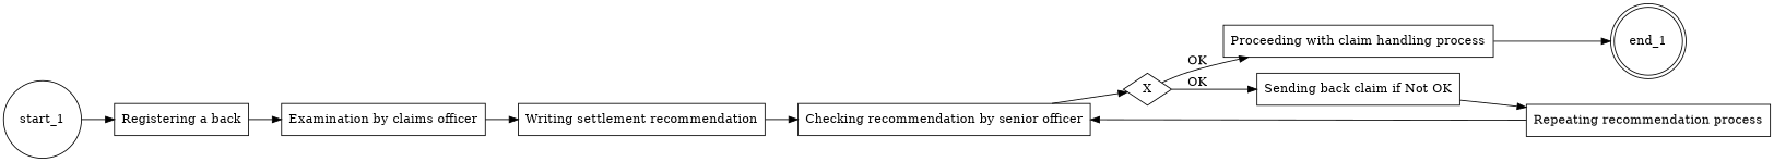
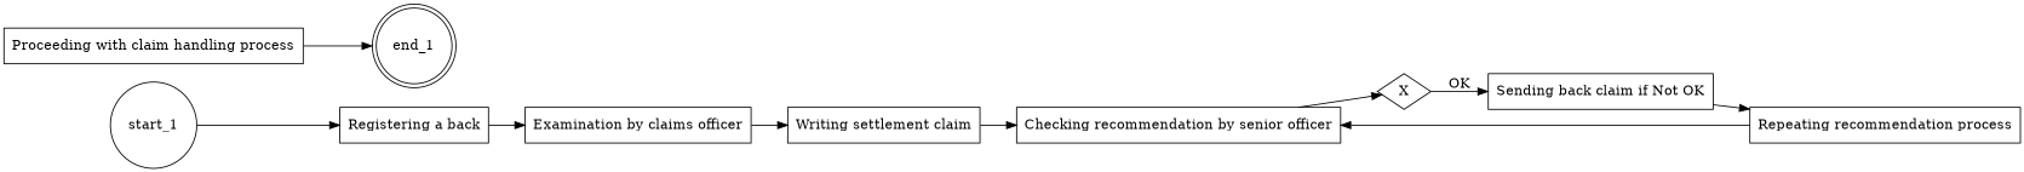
  digraph {
    rankdir=LR
    node [shape=rectangle]
    start_1 [shape=circle]
    n2 [label="Registering a back"]
    "Examination by claims officer"
    end_1 [shape=doublecircle]
-   "Writing settlement recommendation"
+   "Writing settlement recommendation" [label="Writing settlement claim"]
    "Checking recommendation by senior officer"
    n7 [label=X shape=diamond]
    "Sending back claim if Not OK"
    "Proceeding with claim handling process"
    "Repeating recommendation process"
    start_1 -> n2
    n2 -> "Examination by claims officer"
    "Examination by claims officer" -> "Writing settlement recommendation"
    "Writing settlement recommendation" -> "Checking recommendation by senior officer"
    "Checking recommendation by senior officer" -> n7
    n7 -> "Sending back claim if Not OK" [label=OK]
-   n7 -> "Proceeding with claim handling process" [label=OK]
    "Sending back claim if Not OK" -> "Repeating recommendation process"
    "Proceeding with claim handling process" -> end_1
    "Repeating recommendation process" -> "Checking recommendation by senior officer"
  }
